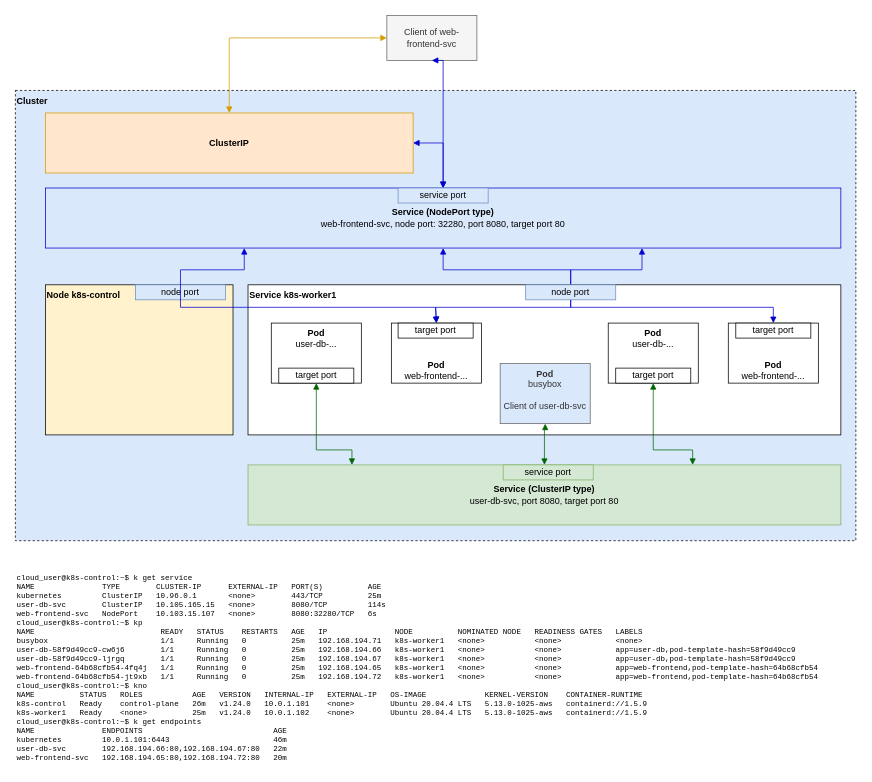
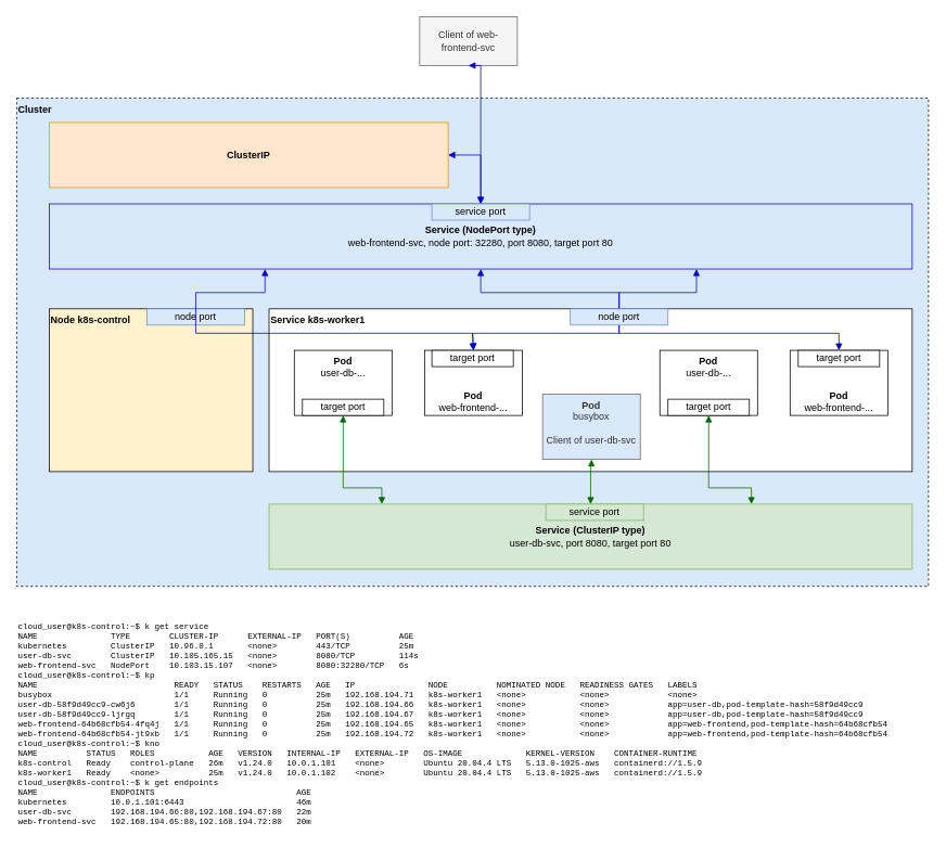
  <mxCell id="0" />
  <mxCell id="1" parent="0" />
  <mxCell id="2" value="Cluster" style="rounded=0;whiteSpace=wrap;html=1;verticalAlign=top;dashed=1;align=left;fontStyle=1;fillColor=#dae8fc;" vertex="1" parent="1"><mxGeometry x="20" y="120" width="1120" height="600" as="geometry" /></mxCell>
  <mxCell id="3" value="&lt;b&gt;Node&amp;nbsp;k8s-control&lt;/b&gt;" style="rounded=0;whiteSpace=wrap;html=1;verticalAlign=top;align=left;fillColor=#fff2cc;" vertex="1" parent="1"><mxGeometry x="60" y="379" width="250" height="200" as="geometry" /></mxCell>
  <mxCell id="4" value="&lt;b&gt;Service&amp;nbsp;k8s-worker1&lt;/b&gt;" style="rounded=0;whiteSpace=wrap;html=1;verticalAlign=top;align=left;" vertex="1" parent="1"><mxGeometry x="330" y="379" width="790" height="200" as="geometry" /></mxCell>
  <mxCell id="5" value="&lt;b&gt;Pod&lt;/b&gt;&lt;br&gt;web-frontend-..." style="rounded=0;whiteSpace=wrap;html=1;verticalAlign=bottom;" vertex="1" parent="1"><mxGeometry x="521" y="430" width="120" height="80" as="geometry" /></mxCell>
  <mxCell id="6" value="&lt;b&gt;Pod&lt;/b&gt;&lt;br&gt;user-db-..." style="rounded=0;whiteSpace=wrap;html=1;verticalAlign=top;" vertex="1" parent="1"><mxGeometry x="361" y="430" width="120" height="80" as="geometry" /></mxCell>
  <mxCell id="7" value="&lt;b&gt;Service (NodePort type)&lt;/b&gt;&lt;br&gt;web-frontend-svc, node port: 32280, port 8080, target port 80" style="rounded=0;whiteSpace=wrap;html=1;verticalAlign=middle;fillColor=#dae8fc;strokeColor=#0000CC;fontColor=#000000;" vertex="1" parent="1"><mxGeometry x="60" y="250" width="1060" height="80" as="geometry" /></mxCell>
  <mxCell id="8" value="&lt;b&gt;Service (ClusterIP type)&lt;/b&gt;&lt;br&gt;user-db-svc, port 8080, target port 80" style="rounded=0;whiteSpace=wrap;html=1;verticalAlign=middle;fillColor=#d5e8d4;strokeColor=#82b366;" vertex="1" parent="1"><mxGeometry x="330" y="619" width="790" height="80" as="geometry" /></mxCell>
  <mxCell id="9" value="&lt;b&gt;Pod&lt;br&gt;&lt;/b&gt;web-frontend-..." style="rounded=0;whiteSpace=wrap;html=1;verticalAlign=bottom;" vertex="1" parent="1"><mxGeometry x="970" y="430" width="120" height="80" as="geometry" /></mxCell>
  <mxCell id="10" value="&lt;b&gt;Pod&lt;br&gt;&lt;/b&gt;user-db-..." style="rounded=0;whiteSpace=wrap;html=1;verticalAlign=top;" vertex="1" parent="1"><mxGeometry x="810" y="430" width="120" height="80" as="geometry" /></mxCell>
  <mxCell id="11" value="" style="edgeStyle=orthogonalEdgeStyle;html=1;endArrow=block;elbow=vertical;startArrow=block;startFill=1;endFill=1;strokeColor=#0000CC;rounded=0;entryX=0.5;entryY=0;entryDx=0;entryDy=0;exitX=0.5;exitY=1;exitDx=0;exitDy=0;" edge="1" parent="1" source="7" target="5"><mxGeometry width="100" relative="1" as="geometry"><mxPoint x="500" y="479" as="sourcePoint" /><mxPoint x="600" y="479" as="targetPoint" /><Array as="points"><mxPoint x="590" y="359" /><mxPoint x="760" y="359" /><mxPoint x="760" y="409" /><mxPoint x="580" y="409" /></Array></mxGeometry></mxCell>
  <mxCell id="12" value="" style="edgeStyle=orthogonalEdgeStyle;html=1;endArrow=block;elbow=vertical;startArrow=block;startFill=1;endFill=1;strokeColor=#0000CC;rounded=0;entryX=0.5;entryY=0;entryDx=0;entryDy=0;exitX=0.75;exitY=1;exitDx=0;exitDy=0;" edge="1" parent="1" source="7" target="9"><mxGeometry width="100" relative="1" as="geometry"><mxPoint x="770" y="329" as="sourcePoint" /><mxPoint x="650" y="469" as="targetPoint" /><Array as="points"><mxPoint x="855" y="359" /><mxPoint x="760" y="359" /><mxPoint x="760" y="409" /><mxPoint x="1030" y="409" /></Array></mxGeometry></mxCell>
  <mxCell id="13" value="&lt;div&gt;&lt;div style=&quot;font-size: 10px&quot;&gt;cloud_user@k8s-control:~$ k get service&lt;/div&gt;&lt;div style=&quot;font-size: 10px&quot;&gt;NAME&amp;nbsp; &amp;nbsp; &amp;nbsp; &amp;nbsp; &amp;nbsp; &amp;nbsp; &amp;nbsp; &amp;nbsp;TYPE&amp;nbsp; &amp;nbsp; &amp;nbsp; &amp;nbsp; CLUSTER-IP&amp;nbsp; &amp;nbsp; &amp;nbsp; EXTERNAL-IP&amp;nbsp; &amp;nbsp;PORT(S)&amp;nbsp; &amp;nbsp; &amp;nbsp; &amp;nbsp; &amp;nbsp; AGE&lt;/div&gt;&lt;div style=&quot;font-size: 10px&quot;&gt;kubernetes&amp;nbsp; &amp;nbsp; &amp;nbsp; &amp;nbsp; &amp;nbsp;ClusterIP&amp;nbsp; &amp;nbsp;10.96.0.1&amp;nbsp; &amp;nbsp; &amp;nbsp; &amp;nbsp;&amp;lt;none&amp;gt;&amp;nbsp; &amp;nbsp; &amp;nbsp; &amp;nbsp; 443/TCP&amp;nbsp; &amp;nbsp; &amp;nbsp; &amp;nbsp; &amp;nbsp; 25m&lt;/div&gt;&lt;div style=&quot;font-size: 10px&quot;&gt;user-db-svc&amp;nbsp; &amp;nbsp; &amp;nbsp; &amp;nbsp; ClusterIP&amp;nbsp; &amp;nbsp;10.105.165.15&amp;nbsp; &amp;nbsp;&amp;lt;none&amp;gt;&amp;nbsp; &amp;nbsp; &amp;nbsp; &amp;nbsp; 8080/TCP&amp;nbsp; &amp;nbsp; &amp;nbsp; &amp;nbsp; &amp;nbsp;114s&lt;/div&gt;&lt;div style=&quot;font-size: 10px&quot;&gt;web-frontend-svc&amp;nbsp; &amp;nbsp;NodePort&amp;nbsp; &amp;nbsp; 10.103.15.107&amp;nbsp; &amp;nbsp;&amp;lt;none&amp;gt;&amp;nbsp; &amp;nbsp; &amp;nbsp; &amp;nbsp; 8080:32280/TCP&amp;nbsp; &amp;nbsp;6s&lt;/div&gt;&lt;div style=&quot;font-size: 10px&quot;&gt;cloud_user@k8s-control:~$ kp&lt;/div&gt;&lt;div style=&quot;font-size: 10px&quot;&gt;NAME&amp;nbsp; &amp;nbsp; &amp;nbsp; &amp;nbsp; &amp;nbsp; &amp;nbsp; &amp;nbsp; &amp;nbsp; &amp;nbsp; &amp;nbsp; &amp;nbsp; &amp;nbsp; &amp;nbsp; &amp;nbsp; READY&amp;nbsp; &amp;nbsp;STATUS&amp;nbsp; &amp;nbsp; RESTARTS&amp;nbsp; &amp;nbsp;AGE&amp;nbsp; &amp;nbsp;IP&amp;nbsp; &amp;nbsp; &amp;nbsp; &amp;nbsp; &amp;nbsp; &amp;nbsp; &amp;nbsp; &amp;nbsp;NODE&amp;nbsp; &amp;nbsp; &amp;nbsp; &amp;nbsp; &amp;nbsp; NOMINATED NODE&amp;nbsp; &amp;nbsp;READINESS GATES&amp;nbsp; &amp;nbsp;LABELS&lt;/div&gt;&lt;div style=&quot;font-size: 10px&quot;&gt;busybox&amp;nbsp; &amp;nbsp; &amp;nbsp; &amp;nbsp; &amp;nbsp; &amp;nbsp; &amp;nbsp; &amp;nbsp; &amp;nbsp; &amp;nbsp; &amp;nbsp; &amp;nbsp; &amp;nbsp;1/1&amp;nbsp; &amp;nbsp; &amp;nbsp;Running&amp;nbsp; &amp;nbsp;0&amp;nbsp; &amp;nbsp; &amp;nbsp; &amp;nbsp; &amp;nbsp; 25m&amp;nbsp; &amp;nbsp;192.168.194.71&amp;nbsp; &amp;nbsp;k8s-worker1&amp;nbsp; &amp;nbsp;&amp;lt;none&amp;gt;&amp;nbsp; &amp;nbsp; &amp;nbsp; &amp;nbsp; &amp;nbsp; &amp;nbsp;&amp;lt;none&amp;gt;&amp;nbsp; &amp;nbsp; &amp;nbsp; &amp;nbsp; &amp;nbsp; &amp;nbsp; &amp;lt;none&amp;gt;&lt;/div&gt;&lt;div style=&quot;font-size: 10px&quot;&gt;user-db-58f9d49cc9-cw6j6&amp;nbsp; &amp;nbsp; &amp;nbsp; &amp;nbsp; 1/1&amp;nbsp; &amp;nbsp; &amp;nbsp;Running&amp;nbsp; &amp;nbsp;0&amp;nbsp; &amp;nbsp; &amp;nbsp; &amp;nbsp; &amp;nbsp; 25m&amp;nbsp; &amp;nbsp;192.168.194.66&amp;nbsp; &amp;nbsp;k8s-worker1&amp;nbsp; &amp;nbsp;&amp;lt;none&amp;gt;&amp;nbsp; &amp;nbsp; &amp;nbsp; &amp;nbsp; &amp;nbsp; &amp;nbsp;&amp;lt;none&amp;gt;&amp;nbsp; &amp;nbsp; &amp;nbsp; &amp;nbsp; &amp;nbsp; &amp;nbsp; app=user-db,pod-template-hash=58f9d49cc9&lt;/div&gt;&lt;div style=&quot;font-size: 10px&quot;&gt;user-db-58f9d49cc9-ljrgq&amp;nbsp; &amp;nbsp; &amp;nbsp; &amp;nbsp; 1/1&amp;nbsp; &amp;nbsp; &amp;nbsp;Running&amp;nbsp; &amp;nbsp;0&amp;nbsp; &amp;nbsp; &amp;nbsp; &amp;nbsp; &amp;nbsp; 25m&amp;nbsp; &amp;nbsp;192.168.194.67&amp;nbsp; &amp;nbsp;k8s-worker1&amp;nbsp; &amp;nbsp;&amp;lt;none&amp;gt;&amp;nbsp; &amp;nbsp; &amp;nbsp; &amp;nbsp; &amp;nbsp; &amp;nbsp;&amp;lt;none&amp;gt;&amp;nbsp; &amp;nbsp; &amp;nbsp; &amp;nbsp; &amp;nbsp; &amp;nbsp; app=user-db,pod-template-hash=58f9d49cc9&lt;/div&gt;&lt;div style=&quot;font-size: 10px&quot;&gt;web-frontend-64b68cfb54-4fq4j&amp;nbsp; &amp;nbsp;1/1&amp;nbsp; &amp;nbsp; &amp;nbsp;Running&amp;nbsp; &amp;nbsp;0&amp;nbsp; &amp;nbsp; &amp;nbsp; &amp;nbsp; &amp;nbsp; 25m&amp;nbsp; &amp;nbsp;192.168.194.65&amp;nbsp; &amp;nbsp;k8s-worker1&amp;nbsp; &amp;nbsp;&amp;lt;none&amp;gt;&amp;nbsp; &amp;nbsp; &amp;nbsp; &amp;nbsp; &amp;nbsp; &amp;nbsp;&amp;lt;none&amp;gt;&amp;nbsp; &amp;nbsp; &amp;nbsp; &amp;nbsp; &amp;nbsp; &amp;nbsp; app=web-frontend,pod-template-hash=64b68cfb54&lt;/div&gt;&lt;div style=&quot;font-size: 10px&quot;&gt;web-frontend-64b68cfb54-jt9xb&amp;nbsp; &amp;nbsp;1/1&amp;nbsp; &amp;nbsp; &amp;nbsp;Running&amp;nbsp; &amp;nbsp;0&amp;nbsp; &amp;nbsp; &amp;nbsp; &amp;nbsp; &amp;nbsp; 25m&amp;nbsp; &amp;nbsp;192.168.194.72&amp;nbsp; &amp;nbsp;k8s-worker1&amp;nbsp; &amp;nbsp;&amp;lt;none&amp;gt;&amp;nbsp; &amp;nbsp; &amp;nbsp; &amp;nbsp; &amp;nbsp; &amp;nbsp;&amp;lt;none&amp;gt;&amp;nbsp; &amp;nbsp; &amp;nbsp; &amp;nbsp; &amp;nbsp; &amp;nbsp; app=web-frontend,pod-template-hash=64b68cfb54&lt;/div&gt;&lt;div style=&quot;font-size: 10px&quot;&gt;cloud_user@k8s-control:~$ kno&lt;/div&gt;&lt;div style=&quot;font-size: 10px&quot;&gt;NAME&amp;nbsp; &amp;nbsp; &amp;nbsp; &amp;nbsp; &amp;nbsp; STATUS&amp;nbsp; &amp;nbsp;ROLES&amp;nbsp; &amp;nbsp; &amp;nbsp; &amp;nbsp; &amp;nbsp; &amp;nbsp;AGE&amp;nbsp; &amp;nbsp;VERSION&amp;nbsp; &amp;nbsp;INTERNAL-IP&amp;nbsp; &amp;nbsp;EXTERNAL-IP&amp;nbsp; &amp;nbsp;OS-IMAGE&amp;nbsp; &amp;nbsp; &amp;nbsp; &amp;nbsp; &amp;nbsp; &amp;nbsp; &amp;nbsp;KERNEL-VERSION&amp;nbsp; &amp;nbsp; CONTAINER-RUNTIME&lt;/div&gt;&lt;div style=&quot;font-size: 10px&quot;&gt;k8s-control&amp;nbsp; &amp;nbsp;Ready&amp;nbsp; &amp;nbsp; control-plane&amp;nbsp; &amp;nbsp;26m&amp;nbsp; &amp;nbsp;v1.24.0&amp;nbsp; &amp;nbsp;10.0.1.101&amp;nbsp; &amp;nbsp; &amp;lt;none&amp;gt;&amp;nbsp; &amp;nbsp; &amp;nbsp; &amp;nbsp; Ubuntu 20.04.4 LTS&amp;nbsp; &amp;nbsp;5.13.0-1025-aws&amp;nbsp; &amp;nbsp;containerd://1.5.9&lt;/div&gt;&lt;div style=&quot;font-size: 10px&quot;&gt;k8s-worker1&amp;nbsp; &amp;nbsp;Ready&amp;nbsp; &amp;nbsp; &amp;lt;none&amp;gt;&amp;nbsp; &amp;nbsp; &amp;nbsp; &amp;nbsp; &amp;nbsp; 25m&amp;nbsp; &amp;nbsp;v1.24.0&amp;nbsp; &amp;nbsp;10.0.1.102&amp;nbsp; &amp;nbsp; &amp;lt;none&amp;gt;&amp;nbsp; &amp;nbsp; &amp;nbsp; &amp;nbsp; Ubuntu 20.04.4 LTS&amp;nbsp; &amp;nbsp;5.13.0-1025-aws&amp;nbsp; &amp;nbsp;containerd://1.5.9&lt;/div&gt;&lt;div&gt;&lt;div&gt;cloud_user@k8s-control:~$ k get endpoints&lt;/div&gt;&lt;div&gt;NAME&amp;nbsp; &amp;nbsp; &amp;nbsp; &amp;nbsp; &amp;nbsp; &amp;nbsp; &amp;nbsp; &amp;nbsp;ENDPOINTS&amp;nbsp; &amp;nbsp; &amp;nbsp; &amp;nbsp; &amp;nbsp; &amp;nbsp; &amp;nbsp; &amp;nbsp; &amp;nbsp; &amp;nbsp; &amp;nbsp; &amp;nbsp; &amp;nbsp; &amp;nbsp; &amp;nbsp;AGE&lt;/div&gt;&lt;div&gt;kubernetes&amp;nbsp; &amp;nbsp; &amp;nbsp; &amp;nbsp; &amp;nbsp;10.0.1.101:6443&amp;nbsp; &amp;nbsp; &amp;nbsp; &amp;nbsp; &amp;nbsp; &amp;nbsp; &amp;nbsp; &amp;nbsp; &amp;nbsp; &amp;nbsp; &amp;nbsp; &amp;nbsp;46m&lt;/div&gt;&lt;div&gt;user-db-svc&amp;nbsp; &amp;nbsp; &amp;nbsp; &amp;nbsp; 192.168.194.66:80,192.168.194.67:80&amp;nbsp; &amp;nbsp;22m&lt;/div&gt;&lt;div&gt;web-frontend-svc&amp;nbsp; &amp;nbsp;192.168.194.65:80,192.168.194.72:80&amp;nbsp; &amp;nbsp;20m&lt;/div&gt;&lt;/div&gt;&lt;/div&gt;" style="rounded=0;whiteSpace=wrap;html=1;verticalAlign=middle;align=left;fontFamily=Courier New;fontSize=10;strokeColor=none;" vertex="1" parent="1"><mxGeometry x="20" y="760" width="1110" height="260" as="geometry" /></mxCell>
  <mxCell id="14" value="&lt;b&gt;Pod&lt;/b&gt;&lt;br&gt;busybox&lt;br&gt;&lt;br&gt;Client of user-db-svc" style="rounded=0;whiteSpace=wrap;html=1;verticalAlign=top;fillColor=#dae8fc;fontColor=#333333;strokeColor=#666666;" vertex="1" parent="1"><mxGeometry x="666" y="484" width="120" height="80" as="geometry" /></mxCell>
  <mxCell id="15" value="" style="edgeStyle=orthogonalEdgeStyle;html=1;endArrow=block;elbow=vertical;startArrow=block;startFill=1;endFill=1;strokeColor=#006600;rounded=0;entryX=0.75;entryY=0;entryDx=0;entryDy=0;exitX=0.5;exitY=1;exitDx=0;exitDy=0;" edge="1" parent="1" source="10" target="8"><mxGeometry width="100" relative="1" as="geometry"><mxPoint x="950" y="329" as="sourcePoint" /><mxPoint x="1040" y="429" as="targetPoint" /><Array as="points"><mxPoint x="870" y="599" /><mxPoint x="923" y="599" /></Array></mxGeometry></mxCell>
  <mxCell id="16" value="" style="edgeStyle=orthogonalEdgeStyle;html=1;endArrow=block;elbow=vertical;startArrow=block;startFill=1;endFill=1;strokeColor=#006600;rounded=0;entryX=0.25;entryY=0;entryDx=0;entryDy=0;exitX=0.5;exitY=1;exitDx=0;exitDy=0;" edge="1" parent="1" source="6"><mxGeometry width="100" relative="1" as="geometry"><mxPoint x="821" y="489" as="sourcePoint" /><mxPoint x="468.5" y="619" as="targetPoint" /><Array as="points"><mxPoint x="421" y="599" /><mxPoint x="469" y="599" /></Array></mxGeometry></mxCell>
  <mxCell id="17" value="Client of web-frontend-svc" style="rounded=0;whiteSpace=wrap;html=1;fillColor=#f5f5f5;fontColor=#333333;strokeColor=#666666;" vertex="1" parent="1"><mxGeometry x="515" y="20" width="120" height="60" as="geometry" /></mxCell>
  <mxCell id="18" value="" style="edgeStyle=orthogonalEdgeStyle;html=1;endArrow=block;elbow=vertical;startArrow=block;startFill=1;endFill=1;strokeColor=#0000CC;rounded=0;entryX=0.5;entryY=0;entryDx=0;entryDy=0;exitX=0.5;exitY=1;exitDx=0;exitDy=0;" edge="1" parent="1" source="17" target="7"><mxGeometry width="100" relative="1" as="geometry"><mxPoint x="590" y="230" as="sourcePoint" /><mxPoint x="650" y="330" as="targetPoint" /><Array as="points"><mxPoint x="590" y="90" /><mxPoint x="590" y="90" /></Array></mxGeometry></mxCell>
  <mxCell id="19" value="node port" style="rounded=0;whiteSpace=wrap;html=1;fillColor=#dae8fc;strokeColor=#6c8ebf;" vertex="1" parent="1"><mxGeometry x="700" y="379" width="120" height="20" as="geometry" /></mxCell>
  <mxCell id="20" value="node port" style="rounded=0;whiteSpace=wrap;html=1;fillColor=#dae8fc;strokeColor=#6c8ebf;" vertex="1" parent="1"><mxGeometry x="180" y="379" width="120" height="20" as="geometry" /></mxCell>
  <mxCell id="21" value="" style="edgeStyle=orthogonalEdgeStyle;html=1;endArrow=block;elbow=vertical;startArrow=block;startFill=1;endFill=1;strokeColor=#0000CC;rounded=0;entryX=0.5;entryY=0;entryDx=0;entryDy=0;exitX=0.25;exitY=1;exitDx=0;exitDy=0;" edge="1" parent="1" source="7" target="5"><mxGeometry width="100" relative="1" as="geometry"><mxPoint x="600" y="329" as="sourcePoint" /><mxPoint x="650" y="440" as="targetPoint" /><Array as="points"><mxPoint x="325" y="359" /><mxPoint x="240" y="359" /><mxPoint x="240" y="409" /><mxPoint x="580" y="409" /></Array></mxGeometry></mxCell>
  <mxCell id="22" value="" style="edgeStyle=orthogonalEdgeStyle;html=1;endArrow=block;elbow=vertical;startArrow=block;startFill=1;endFill=1;strokeColor=#006600;rounded=0;entryX=0.5;entryY=0;entryDx=0;entryDy=0;exitX=0.5;exitY=1;exitDx=0;exitDy=0;" edge="1" parent="1" source="14" target="8"><mxGeometry width="100" relative="1" as="geometry"><mxPoint x="880" y="500" as="sourcePoint" /><mxPoint x="950" y="629" as="targetPoint" /><Array as="points"><mxPoint x="725" y="569" /></Array></mxGeometry></mxCell>
  <mxCell id="23" value="service port" style="rounded=0;whiteSpace=wrap;html=1;fillColor=#d5e8d4;strokeColor=#82b366;" vertex="1" parent="1"><mxGeometry x="670" y="619" width="120" height="20" as="geometry" /></mxCell>
  <mxCell id="24" value="service port" style="rounded=0;whiteSpace=wrap;html=1;fillColor=#dae8fc;strokeColor=#6c8ebf;" vertex="1" parent="1"><mxGeometry x="530" y="250" width="120" height="20" as="geometry" /></mxCell>
  <mxCell id="25" value="target port" style="rounded=0;whiteSpace=wrap;html=1;" vertex="1" parent="1"><mxGeometry x="371" y="490" width="100" height="20" as="geometry" /></mxCell>
  <mxCell id="26" value="target port" style="rounded=0;whiteSpace=wrap;html=1;" vertex="1" parent="1"><mxGeometry x="530" y="430" width="100" height="20" as="geometry" /></mxCell>
  <mxCell id="27" value="target port" style="rounded=0;whiteSpace=wrap;html=1;" vertex="1" parent="1"><mxGeometry x="820" y="490" width="100" height="20" as="geometry" /></mxCell>
  <mxCell id="28" value="target port" style="rounded=0;whiteSpace=wrap;html=1;" vertex="1" parent="1"><mxGeometry x="980" y="430" width="100" height="20" as="geometry" /></mxCell>
  <mxCell id="29" value="&lt;b&gt;ClusterIP&lt;/b&gt;" style="rounded=0;whiteSpace=wrap;html=1;verticalAlign=middle;fillColor=#ffe6cc;strokeColor=#d79b00;" vertex="1" parent="1"><mxGeometry x="60" y="150" width="490" height="80" as="geometry" /></mxCell>
  <mxCell id="30" value="" style="edgeStyle=orthogonalEdgeStyle;html=1;endArrow=block;elbow=vertical;startArrow=block;startFill=1;endFill=1;strokeColor=#0000CC;rounded=0;entryX=0.5;entryY=0;entryDx=0;entryDy=0;exitX=1;exitY=0.5;exitDx=0;exitDy=0;" edge="1" parent="1" source="29" target="24"><mxGeometry width="100" relative="1" as="geometry"><mxPoint x="595" y="80" as="sourcePoint" /><mxPoint x="600" y="260" as="targetPoint" /><Array as="points"><mxPoint x="590" y="190" /></Array></mxGeometry></mxCell>
- <mxCell id="31" value="" style="edgeStyle=orthogonalEdgeStyle;html=1;endArrow=block;elbow=vertical;startArrow=block;startFill=1;endFill=1;strokeColor=#D79B00;rounded=0;entryX=0.5;entryY=0;entryDx=0;entryDy=0;exitX=0;exitY=0.5;exitDx=0;exitDy=0;" edge="1" parent="1" source="17" target="29"><mxGeometry width="100" relative="1" as="geometry"><mxPoint x="595" y="80" as="sourcePoint" /><mxPoint x="600" y="260" as="targetPoint" /><Array as="points"><mxPoint x="305" y="50" /></Array></mxGeometry></mxCell>
